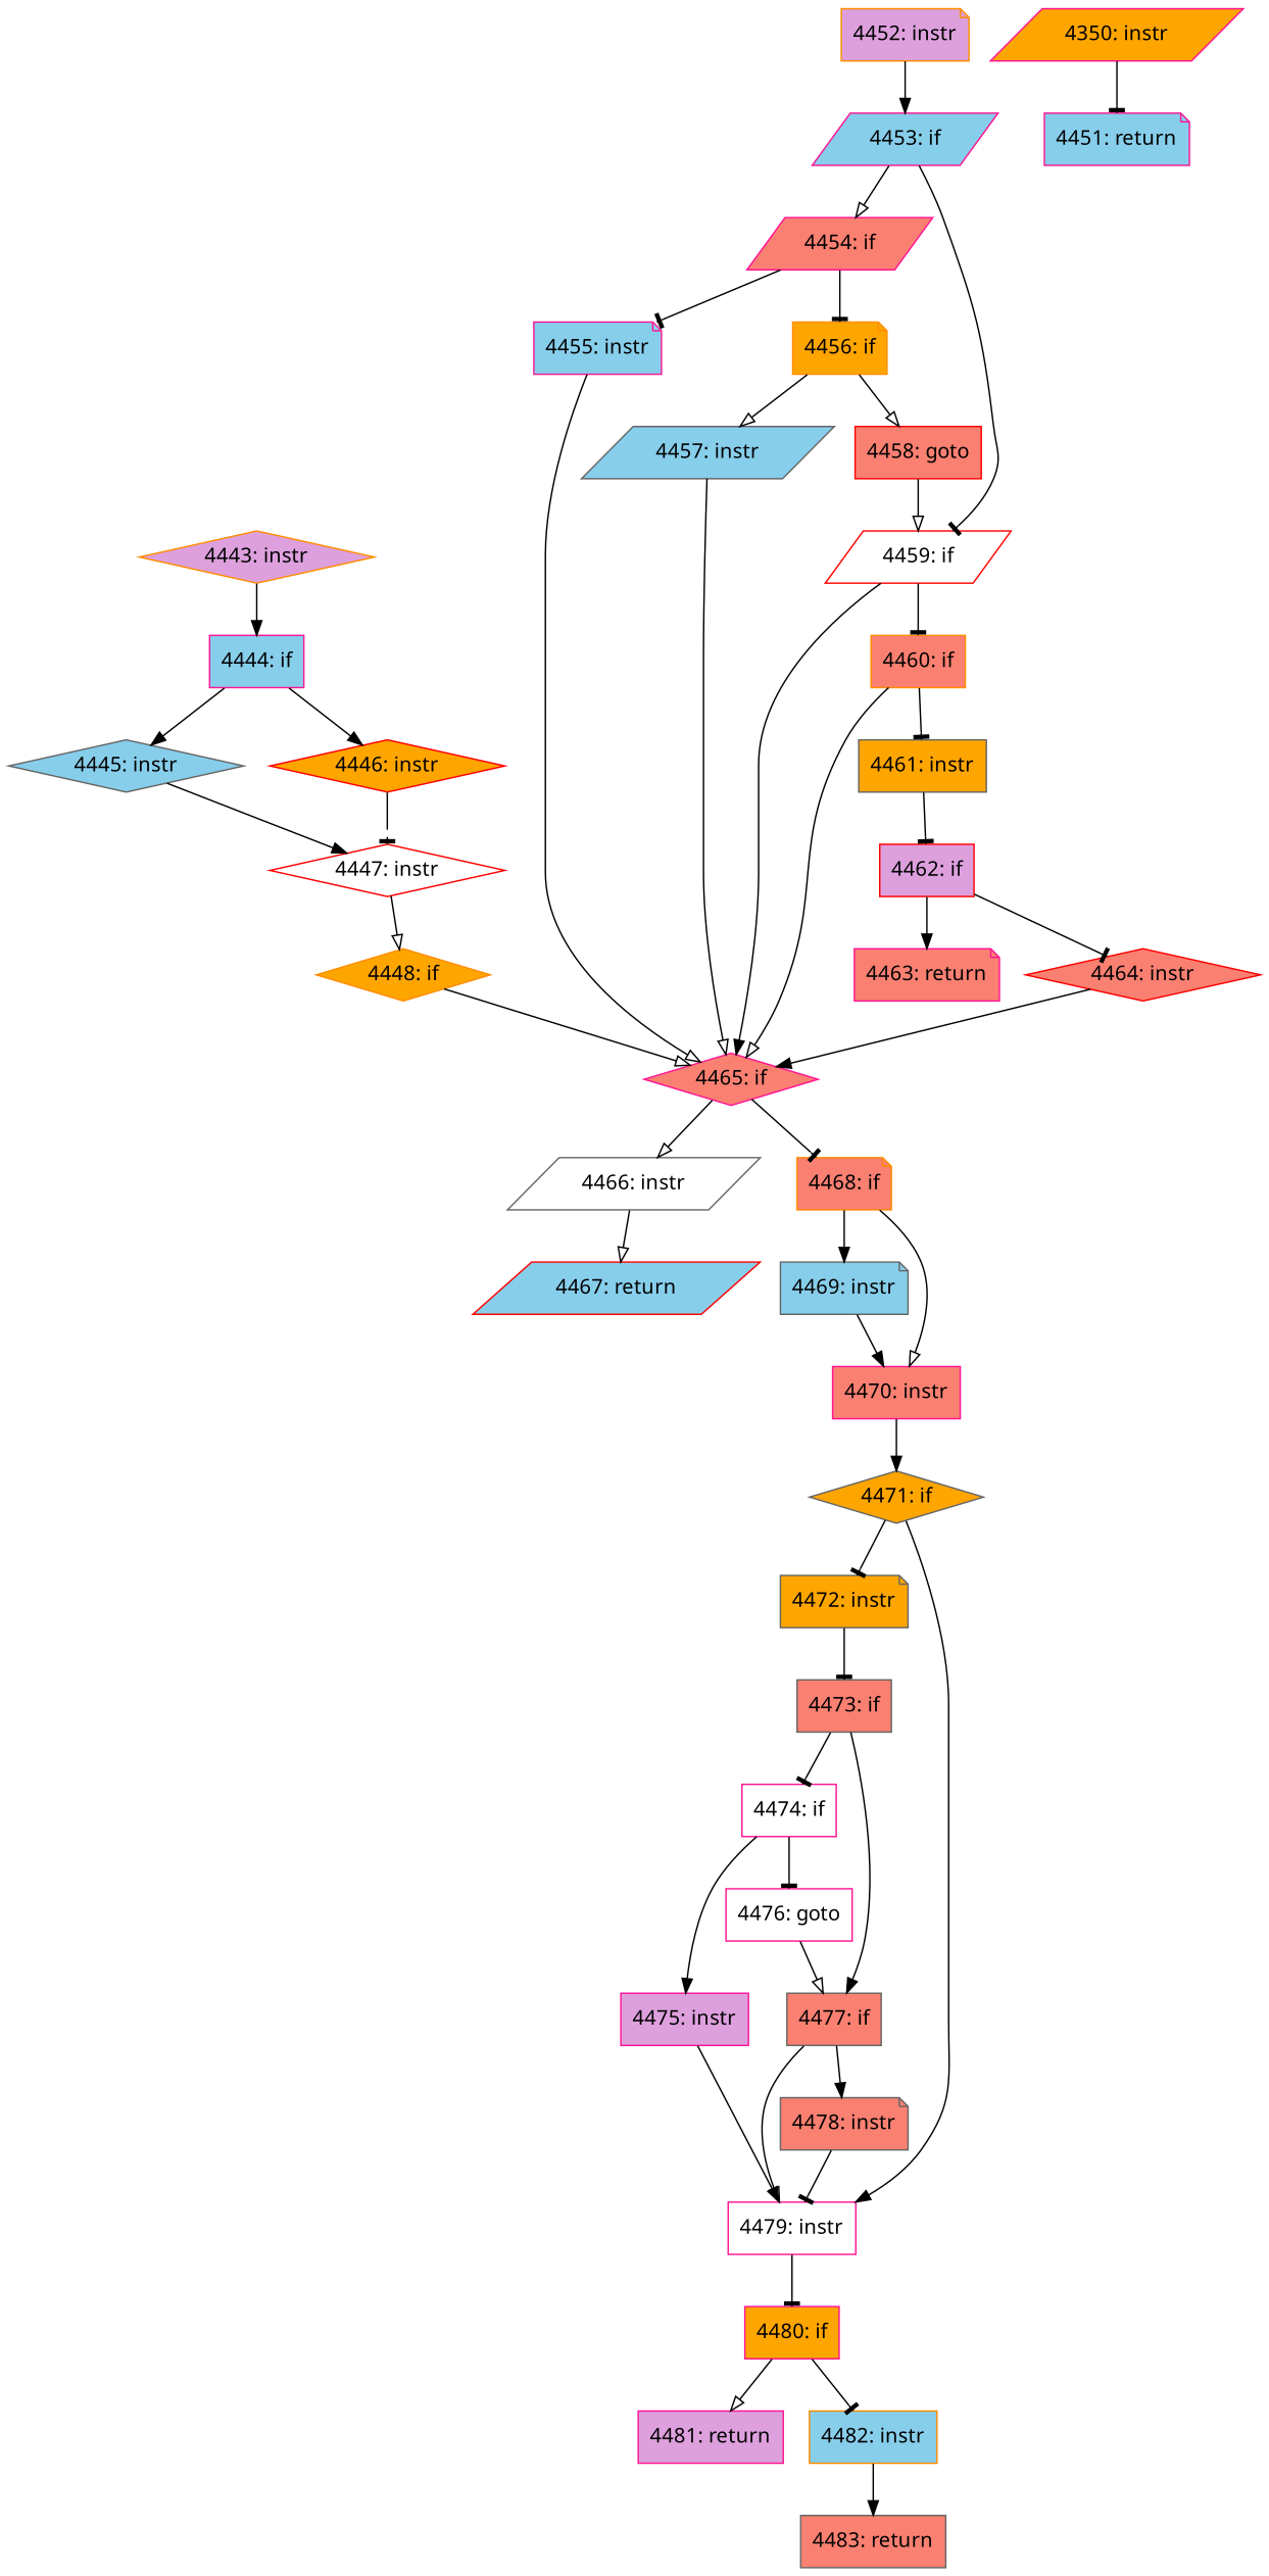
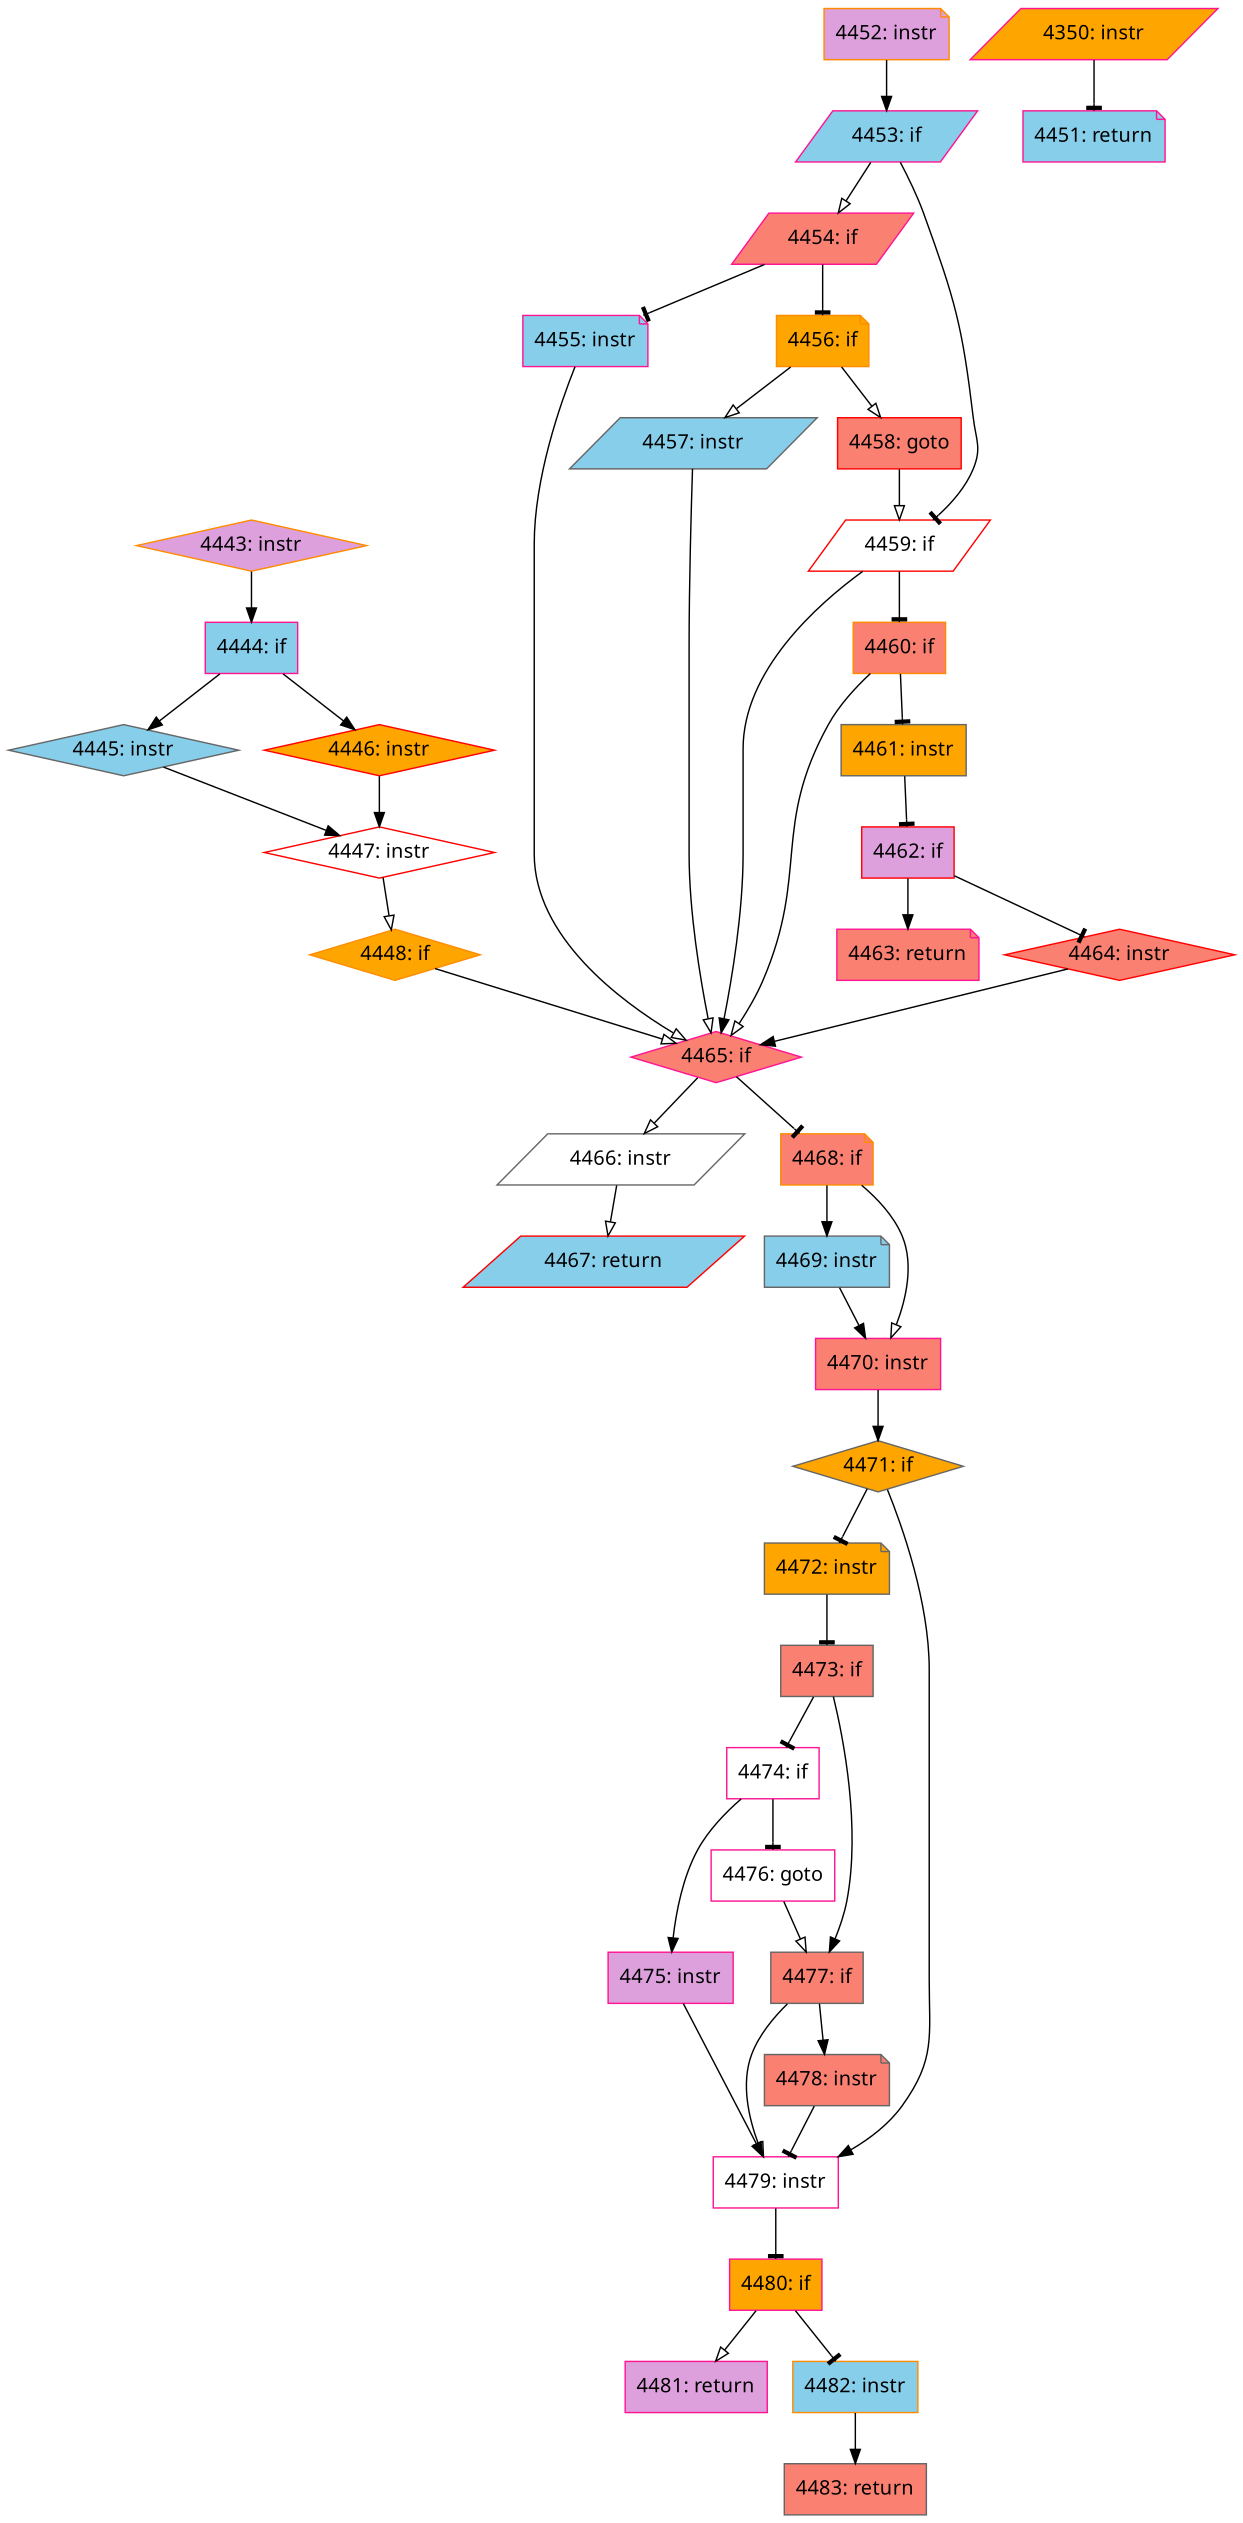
  digraph {
    fontname="Noto Sans"
    node [color=deeppink fillcolor=salmon fontname="Noto Sans" shape=box style=filled]
    edge [arrowhead=normal fontname="Noto Sans"]
    n1 [color=darkorange fillcolor=plum label="4443: instr" shape=diamond]
    n2 [fillcolor=skyblue label="4444: if"]
    n3 [color=gray40 fillcolor=skyblue label="4445: instr" shape=diamond]
    n4 [color=red fillcolor=orange label="4446: instr" shape=diamond]
    n5 [color=red fillcolor=white label="4447: instr" shape=diamond]
    n6 [color=darkorange fillcolor=orange label="4448: if" shape=diamond]
    n7 [label="4465: if" shape=diamond]
    n8 [color=gray40 fillcolor=white label="4466: instr" shape=parallelogram]
    n9 [color=darkorange label="4468: if" shape=note]
    n10 [fillcolor=orange label="4350: instr" shape=parallelogram]
    n11 [fillcolor=skyblue label="4451: return" shape=note]
    n12 [color=darkorange fillcolor=plum label="4452: instr" shape=note]
    n13 [fillcolor=skyblue label="4453: if" shape=parallelogram]
    n14 [color=red fillcolor=skyblue label="4467: return" shape=parallelogram]
    n15 [color=gray40 fillcolor=skyblue label="4469: instr" shape=note]
    n16 [label="4470: instr"]
    n17 [label="4454: if" shape=parallelogram]
    n18 [color=red fillcolor=white label="4459: if" shape=parallelogram]
    n19 [fillcolor=skyblue label="4455: instr" shape=note]
    n20 [color=darkorange fillcolor=orange label="4456: if" shape=note]
    n21 [color=darkorange label="4460: if"]
    n22 [color=gray40 fillcolor=skyblue label="4457: instr" shape=parallelogram]
    n23 [color=red label="4458: goto"]
    n24 [color=gray40 fillcolor=orange label="4461: instr"]
    n25 [color=red fillcolor=plum label="4462: if"]
    n26 [label="4463: return" shape=note]
    n27 [color=red label="4464: instr" shape=diamond]
    n28 [color=gray40 fillcolor=orange label="4471: if" shape=diamond]
    n29 [color=gray40 fillcolor=orange label="4472: instr" shape=note]
    n30 [fillcolor=white label="4479: instr"]
    n31 [color=gray40 label="4473: if"]
    n32 [fillcolor=orange label="4480: if"]
    n33 [fillcolor=white label="4474: if"]
    n34 [color=gray40 label="4477: if"]
    n35 [fillcolor=plum label="4481: return"]
    n36 [color=darkorange fillcolor=skyblue label="4482: instr"]
    n37 [fillcolor=plum label="4475: instr"]
    n38 [fillcolor=white label="4476: goto"]
    n39 [color=gray40 label="4478: instr" shape=note]
    n40 [color=gray40 label="4483: return"]
    n1 -> n2
    n2 -> n3
    n2 -> n4
    n3 -> n5
-   n4 -> n5 [arrowhead=tee]
+   n4 -> n5
    n5 -> n6 [arrowhead=onormal]
    n6 -> n7 [arrowhead=onormal]
    n7 -> n8 [arrowhead=onormal]
    n7 -> n9 [arrowhead=tee]
    n8 -> n14 [arrowhead=onormal]
    n9 -> n15
    n9 -> n16 [arrowhead=onormal]
    n10 -> n11 [arrowhead=tee]
    n12 -> n13
    n13 -> n17 [arrowhead=onormal]
    n13 -> n18 [arrowhead=tee]
    n15 -> n16
    n16 -> n28
    n17 -> n19 [arrowhead=tee]
    n17 -> n20 [arrowhead=tee]
    n18 -> n7
    n18 -> n21 [arrowhead=tee]
    n19 -> n7 [arrowhead=onormal]
    n20 -> n22 [arrowhead=onormal]
    n20 -> n23 [arrowhead=onormal]
    n21 -> n7 [arrowhead=onormal]
    n21 -> n24 [arrowhead=tee]
    n22 -> n7 [arrowhead=onormal]
    n23 -> n18 [arrowhead=onormal]
    n24 -> n25 [arrowhead=tee]
    n25 -> n26
    n25 -> n27 [arrowhead=tee]
    n27 -> n7
    n28 -> n29 [arrowhead=tee]
    n28 -> n30
    n29 -> n31 [arrowhead=tee]
    n30 -> n32 [arrowhead=tee]
    n31 -> n33 [arrowhead=tee]
    n31 -> n34
    n32 -> n35 [arrowhead=onormal]
    n32 -> n36 [arrowhead=tee]
    n33 -> n37
    n33 -> n38 [arrowhead=tee]
    n34 -> n30 [arrowhead=onormal]
    n34 -> n39
    n36 -> n40
    n37 -> n30
    n38 -> n34 [arrowhead=onormal]
    n39 -> n30 [arrowhead=tee]
  }
